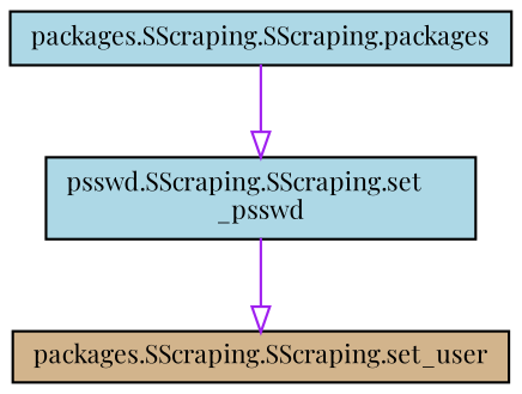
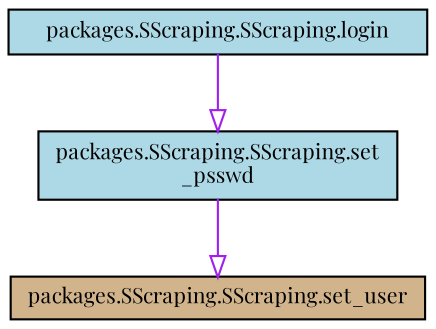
  digraph {
    fontname="Playfair Display"
    rankdir=TB
    node [color=black fillcolor=lightblue fontname="Playfair Display" fontsize=10 shape=record style=filled]
    edge [arrowhead=onormal color=purple fontname="Playfair Display" fontsize=10 labelfontname=Helvetica labelfontsize=10 style=solid]
-   n1 [fontcolor=black height=0.2 label="packages.SScraping.SScraping.packages" width=0.4]
-   n2 [height=0.2 label="psswd.SScraping.SScraping.set\l_psswd" width=0.4]
+   n1 [fontcolor=black height=0.2 label="packages.SScraping.SScraping.login" width=0.4]
+   n2 [height=0.2 label="packages.SScraping.SScraping.set\l_psswd" width=0.4]
    n3 [fillcolor=tan height=0.2 label="packages.SScraping.SScraping.set_user" width=0.4]
    n1 -> n2
    n2 -> n3
  }
